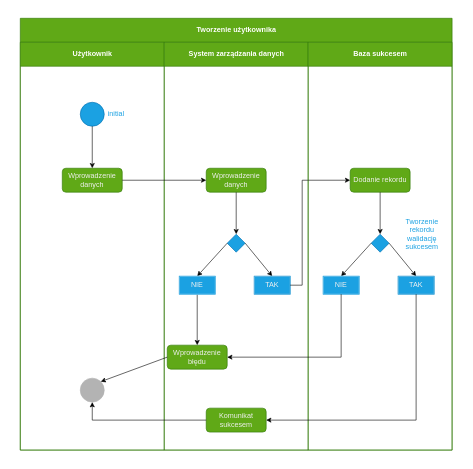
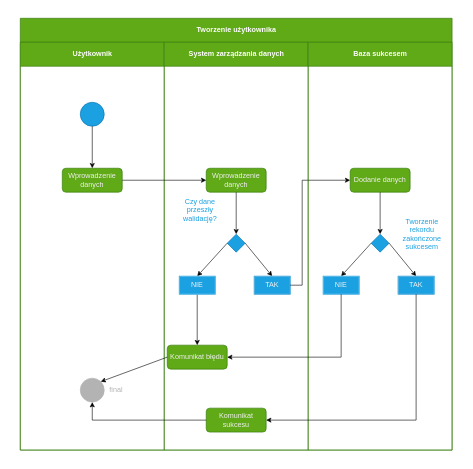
  <mxCell id="0" />
  <mxCell id="1" parent="0" />
  <mxCell id="2" value="Tworzenie użytkownika" style="swimlane;html=1;childLayout=stackLayout;resizeParent=1;resizeParentMax=0;startSize=40;fillColor=#60a917;strokeColor=#2D7600;fontColor=#ffffff;" parent="1" vertex="1"><mxGeometry x="33" y="30" width="720" height="720" as="geometry" /></mxCell>
  <mxCell id="3" value="Użytkownik" style="swimlane;html=1;startSize=40;fillColor=#60a917;strokeColor=#2D7600;fontColor=#ffffff;" parent="2" vertex="1"><mxGeometry y="40" width="240" height="680" as="geometry" /></mxCell>
  <mxCell id="4" value="" style="group" parent="3" vertex="1" connectable="0"><mxGeometry x="100" y="100" width="80" height="40" as="geometry" /></mxCell>
  <mxCell id="5" value="" style="ellipse;whiteSpace=wrap;html=1;aspect=fixed;fillColor=#1ba1e2;strokeColor=#006EAF;fontColor=#ffffff;" parent="4" vertex="1"><mxGeometry width="40" height="40" as="geometry" /></mxCell>
- <mxCell id="6" value="initial" style="text;html=1;align=center;verticalAlign=middle;whiteSpace=wrap;rounded=0;fontColor=#1BA1E2;" parent="4" vertex="1"><mxGeometry x="40" y="10" width="40" height="20" as="geometry" /></mxCell>
  <mxCell id="7" value="" style="group" parent="3" vertex="1" connectable="0"><mxGeometry x="70" y="210" width="100" height="40" as="geometry" /></mxCell>
  <mxCell id="8" value="" style="rounded=1;whiteSpace=wrap;html=1;fontColor=#ffffff;strokeColor=#2D7600;fillColor=#60a917;" parent="7" vertex="1"><mxGeometry width="100" height="40" as="geometry" /></mxCell>
  <mxCell id="9" value="Wprowadzenie danych" style="text;html=1;strokeColor=none;fillColor=none;align=center;verticalAlign=middle;whiteSpace=wrap;rounded=0;fontColor=#F0F0F0;" parent="7" vertex="1"><mxGeometry width="100" height="40" as="geometry" /></mxCell>
  <mxCell id="10" value="" style="endArrow=classic;html=1;fontColor=#F0F0F0;exitX=0.5;exitY=1;exitDx=0;exitDy=0;entryX=0.5;entryY=0;entryDx=0;entryDy=0;" parent="3" source="5" target="9" edge="1"><mxGeometry width="50" height="50" relative="1" as="geometry"><mxPoint x="170" y="100" as="sourcePoint" /><mxPoint x="220" y="50" as="targetPoint" /></mxGeometry></mxCell>
  <mxCell id="11" value="" style="group" parent="3" vertex="1" connectable="0"><mxGeometry x="100" y="560" width="80" height="40" as="geometry" /></mxCell>
  <mxCell id="12" value="" style="ellipse;whiteSpace=wrap;html=1;aspect=fixed;fontColor=#ffffff;fillColor=#B3B3B3;strokeColor=#B3B3B3;" parent="11" vertex="1"><mxGeometry width="40" height="40" as="geometry" /></mxCell>
+ <mxCell id="13" value="final" style="text;html=1;align=center;verticalAlign=middle;whiteSpace=wrap;rounded=0;fontColor=#B3B3B3;" parent="11" vertex="1"><mxGeometry x="40" y="10" width="40" height="20" as="geometry" /></mxCell>
  <mxCell id="14" value="System zarządzania danych" style="swimlane;html=1;startSize=40;fillColor=#60a917;strokeColor=#2D7600;fontColor=#ffffff;" parent="2" vertex="1"><mxGeometry x="240" y="40" width="240" height="680" as="geometry" /></mxCell>
  <mxCell id="15" value="" style="group" parent="14" vertex="1" connectable="0"><mxGeometry x="70" y="210" width="100" height="40" as="geometry" /></mxCell>
  <mxCell id="16" value="" style="rounded=1;whiteSpace=wrap;html=1;fontColor=#ffffff;strokeColor=#2D7600;fillColor=#60a917;" parent="15" vertex="1"><mxGeometry width="100" height="40" as="geometry" /></mxCell>
  <mxCell id="17" value="Wprowadzenie danych" style="text;html=1;strokeColor=none;fillColor=none;align=center;verticalAlign=middle;whiteSpace=wrap;rounded=0;fontColor=#F0F0F0;" parent="15" vertex="1"><mxGeometry width="100" height="40" as="geometry" /></mxCell>
  <mxCell id="18" value="" style="rhombus;whiteSpace=wrap;html=1;fontColor=#ffffff;strokeColor=#006EAF;fillColor=#1ba1e2;" parent="14" vertex="1"><mxGeometry x="105" y="320" width="30" height="30" as="geometry" /></mxCell>
  <mxCell id="19" style="edgeStyle=orthogonalEdgeStyle;rounded=0;orthogonalLoop=1;jettySize=auto;html=1;exitX=0.5;exitY=1;exitDx=0;exitDy=0;entryX=0.5;entryY=0;entryDx=0;entryDy=0;fontColor=#F0F0F0;" parent="14" source="17" target="18" edge="1"><mxGeometry relative="1" as="geometry" /></mxCell>
+ <mxCell id="20" value="Czy dane przeszły walidację?" style="text;html=1;strokeColor=none;fillColor=none;align=center;verticalAlign=middle;whiteSpace=wrap;rounded=0;fontColor=#1BA1E2;" parent="14" vertex="1"><mxGeometry x="20" y="250" width="80" height="60" as="geometry" /></mxCell>
  <mxCell id="21" value="" style="endArrow=classic;html=1;fontColor=#F0F0F0;exitX=0;exitY=0.5;exitDx=0;exitDy=0;entryX=0.5;entryY=0;entryDx=0;entryDy=0;" parent="14" source="18" target="32" edge="1"><mxGeometry width="50" height="50" relative="1" as="geometry"><mxPoint y="210" as="sourcePoint" /><mxPoint x="50" y="160" as="targetPoint" /></mxGeometry></mxCell>
  <mxCell id="22" value="" style="endArrow=classic;html=1;fontColor=#F0F0F0;exitX=1;exitY=0.5;exitDx=0;exitDy=0;entryX=0.5;entryY=0;entryDx=0;entryDy=0;" parent="14" source="18" target="35" edge="1"><mxGeometry width="50" height="50" relative="1" as="geometry"><mxPoint y="210" as="sourcePoint" /><mxPoint x="50" y="160" as="targetPoint" /></mxGeometry></mxCell>
  <mxCell id="23" value="" style="group" parent="14" vertex="1" connectable="0"><mxGeometry x="5" y="505" width="100" height="40" as="geometry" /></mxCell>
  <mxCell id="24" value="" style="rounded=1;whiteSpace=wrap;html=1;fontColor=#ffffff;strokeColor=#2D7600;fillColor=#60a917;" parent="23" vertex="1"><mxGeometry width="100" height="40" as="geometry" /></mxCell>
- <mxCell id="25" value="Wprowadzenie błędu" style="text;html=1;strokeColor=none;fillColor=none;align=center;verticalAlign=middle;whiteSpace=wrap;rounded=0;fontColor=#F0F0F0;" parent="23" vertex="1"><mxGeometry width="100" height="40" as="geometry" /></mxCell>
+ <mxCell id="25" value="Komunikat błędu" style="text;html=1;strokeColor=none;fillColor=none;align=center;verticalAlign=middle;whiteSpace=wrap;rounded=0;fontColor=#F0F0F0;" parent="23" vertex="1"><mxGeometry width="100" height="40" as="geometry" /></mxCell>
  <mxCell id="26" style="edgeStyle=orthogonalEdgeStyle;rounded=0;orthogonalLoop=1;jettySize=auto;html=1;exitX=0.5;exitY=1;exitDx=0;exitDy=0;entryX=0.5;entryY=0;entryDx=0;entryDy=0;fontColor=#F0F0F0;" parent="14" source="32" target="25" edge="1"><mxGeometry relative="1" as="geometry" /></mxCell>
  <mxCell id="27" value="" style="group" parent="14" vertex="1" connectable="0"><mxGeometry x="70" y="610" width="100" height="40" as="geometry" /></mxCell>
  <mxCell id="28" value="" style="rounded=1;whiteSpace=wrap;html=1;fontColor=#ffffff;strokeColor=#2D7600;fillColor=#60a917;" parent="27" vertex="1"><mxGeometry width="100" height="40" as="geometry" /></mxCell>
- <mxCell id="29" value="Komunikat sukcesem" style="text;html=1;strokeColor=none;fillColor=none;align=center;verticalAlign=middle;whiteSpace=wrap;rounded=0;fontColor=#F0F0F0;" parent="27" vertex="1"><mxGeometry width="100" height="40" as="geometry" /></mxCell>
+ <mxCell id="29" value="Komunikat sukcesu" style="text;html=1;strokeColor=none;fillColor=none;align=center;verticalAlign=middle;whiteSpace=wrap;rounded=0;fontColor=#F0F0F0;" parent="27" vertex="1"><mxGeometry width="100" height="40" as="geometry" /></mxCell>
  <mxCell id="30" value="" style="group;fillColor=#1ba1e2;fontColor=#ffffff;strokeColor=#1BA1E2;" parent="14" vertex="1" connectable="0"><mxGeometry x="25" y="390" width="60" height="30" as="geometry" /></mxCell>
  <mxCell id="31" value="" style="rounded=0;whiteSpace=wrap;html=1;fontColor=#1BA1E2;strokeColor=#f0f0f0;fillColor=none;" parent="30" vertex="1"><mxGeometry width="60" height="30" as="geometry" /></mxCell>
  <mxCell id="32" value="NIE" style="text;html=1;fillColor=none;align=center;verticalAlign=middle;whiteSpace=wrap;rounded=0;fontColor=#F0F0F0;strokeColor=#1BA1E2;" parent="30" vertex="1"><mxGeometry width="60" height="30" as="geometry" /></mxCell>
  <mxCell id="33" value="" style="group;fillColor=#1ba1e2;strokeColor=#006EAF;fontColor=#ffffff;" parent="14" vertex="1" connectable="0"><mxGeometry x="150" y="390" width="60" height="30" as="geometry" /></mxCell>
  <mxCell id="34" value="" style="rounded=0;whiteSpace=wrap;html=1;fontColor=#1BA1E2;strokeColor=#f0f0f0;fillColor=none;" parent="33" vertex="1"><mxGeometry width="60" height="30" as="geometry" /></mxCell>
  <mxCell id="35" value="TAK" style="text;html=1;fillColor=none;align=center;verticalAlign=middle;whiteSpace=wrap;rounded=0;fontColor=#F0F0F0;strokeColor=#1BA1E2;" parent="33" vertex="1"><mxGeometry width="60" height="30" as="geometry" /></mxCell>
  <mxCell id="36" style="edgeStyle=orthogonalEdgeStyle;rounded=0;orthogonalLoop=1;jettySize=auto;html=1;exitX=1;exitY=0.5;exitDx=0;exitDy=0;entryX=0;entryY=0.5;entryDx=0;entryDy=0;fontColor=#F0F0F0;" parent="2" source="9" target="17" edge="1"><mxGeometry relative="1" as="geometry" /></mxCell>
  <mxCell id="37" value="" style="endArrow=classic;html=1;fontColor=#B3B3B3;exitX=0;exitY=0.5;exitDx=0;exitDy=0;entryX=1;entryY=0;entryDx=0;entryDy=0;" parent="2" source="25" target="12" edge="1"><mxGeometry width="50" height="50" relative="1" as="geometry"><mxPoint x="440" y="590" as="sourcePoint" /><mxPoint x="490" y="540" as="targetPoint" /></mxGeometry></mxCell>
  <mxCell id="38" style="edgeStyle=orthogonalEdgeStyle;rounded=0;orthogonalLoop=1;jettySize=auto;html=1;exitX=1;exitY=0.5;exitDx=0;exitDy=0;entryX=0;entryY=0.5;entryDx=0;entryDy=0;fontColor=#B3B3B3;" parent="2" source="35" target="43" edge="1"><mxGeometry relative="1" as="geometry"><Array as="points"><mxPoint x="470" y="445" /><mxPoint x="470" y="270" /></Array></mxGeometry></mxCell>
  <mxCell id="39" style="edgeStyle=orthogonalEdgeStyle;rounded=0;orthogonalLoop=1;jettySize=auto;html=1;exitX=0;exitY=0.5;exitDx=0;exitDy=0;entryX=0.5;entryY=1;entryDx=0;entryDy=0;fontColor=#B3B3B3;" parent="2" source="29" target="12" edge="1"><mxGeometry relative="1" as="geometry" /></mxCell>
  <mxCell id="40" value="Baza sukcesem" style="swimlane;html=1;startSize=40;fillColor=#60a917;strokeColor=#2D7600;fontColor=#ffffff;" parent="2" vertex="1"><mxGeometry x="480" y="40" width="240" height="680" as="geometry"><mxRectangle x="240" y="20" width="30" height="460" as="alternateBounds" /></mxGeometry></mxCell>
  <mxCell id="41" value="" style="group" parent="40" vertex="1" connectable="0"><mxGeometry x="70" y="210" width="100" height="40" as="geometry" /></mxCell>
  <mxCell id="42" value="" style="rounded=1;whiteSpace=wrap;html=1;fontColor=#ffffff;strokeColor=#2D7600;fillColor=#60a917;" parent="41" vertex="1"><mxGeometry width="100" height="40" as="geometry" /></mxCell>
- <mxCell id="43" value="Dodanie rekordu" style="text;html=1;strokeColor=none;fillColor=none;align=center;verticalAlign=middle;whiteSpace=wrap;rounded=0;fontColor=#F0F0F0;" parent="41" vertex="1"><mxGeometry width="100" height="40" as="geometry" /></mxCell>
+ <mxCell id="43" value="Dodanie danych" style="text;html=1;strokeColor=none;fillColor=none;align=center;verticalAlign=middle;whiteSpace=wrap;rounded=0;fontColor=#F0F0F0;" parent="41" vertex="1"><mxGeometry width="100" height="40" as="geometry" /></mxCell>
  <mxCell id="44" value="" style="rhombus;whiteSpace=wrap;html=1;fontColor=#ffffff;strokeColor=#006EAF;fillColor=#1ba1e2;" vertex="1" parent="40"><mxGeometry x="105" y="320" width="30" height="30" as="geometry" /></mxCell>
  <mxCell id="45" style="edgeStyle=orthogonalEdgeStyle;rounded=0;orthogonalLoop=1;jettySize=auto;html=1;exitX=0.5;exitY=1;exitDx=0;exitDy=0;entryX=0.5;entryY=0;entryDx=0;entryDy=0;fontColor=#F0F0F0;" edge="1" parent="40" target="44" source="43"><mxGeometry relative="1" as="geometry"><mxPoint x="120" y="250" as="sourcePoint" /></mxGeometry></mxCell>
- <mxCell id="46" value="Tworzenie rekordu walidację sukcesem" style="text;html=1;strokeColor=none;fillColor=none;align=center;verticalAlign=middle;whiteSpace=wrap;rounded=0;fontColor=#1BA1E2;" vertex="1" parent="40"><mxGeometry x="150" y="290" width="80" height="60" as="geometry" /></mxCell>
+ <mxCell id="46" value="Tworzenie rekordu zakończone sukcesem" style="text;html=1;strokeColor=none;fillColor=none;align=center;verticalAlign=middle;whiteSpace=wrap;rounded=0;fontColor=#1BA1E2;" vertex="1" parent="40"><mxGeometry x="150" y="290" width="80" height="60" as="geometry" /></mxCell>
  <mxCell id="47" value="" style="endArrow=classic;html=1;fontColor=#F0F0F0;exitX=0;exitY=0.5;exitDx=0;exitDy=0;entryX=0.5;entryY=0;entryDx=0;entryDy=0;" edge="1" parent="40" source="44" target="51"><mxGeometry width="50" height="50" relative="1" as="geometry"><mxPoint x="-280" y="130" as="sourcePoint" /><mxPoint x="-230" y="80" as="targetPoint" /></mxGeometry></mxCell>
  <mxCell id="48" value="" style="endArrow=classic;html=1;fontColor=#F0F0F0;exitX=1;exitY=0.5;exitDx=0;exitDy=0;entryX=0.5;entryY=0;entryDx=0;entryDy=0;" edge="1" parent="40" source="44" target="54"><mxGeometry width="50" height="50" relative="1" as="geometry"><mxPoint x="-280" y="130" as="sourcePoint" /><mxPoint x="-230" y="80" as="targetPoint" /></mxGeometry></mxCell>
  <mxCell id="49" value="" style="group;fillColor=#1ba1e2;fontColor=#ffffff;strokeColor=#1BA1E2;" vertex="1" connectable="0" parent="40"><mxGeometry x="25" y="390" width="60" height="30" as="geometry" /></mxCell>
  <mxCell id="50" value="" style="rounded=0;whiteSpace=wrap;html=1;fontColor=#1BA1E2;strokeColor=#f0f0f0;fillColor=none;" vertex="1" parent="49"><mxGeometry width="60" height="30" as="geometry" /></mxCell>
  <mxCell id="51" value="NIE" style="text;html=1;fillColor=none;align=center;verticalAlign=middle;whiteSpace=wrap;rounded=0;fontColor=#F0F0F0;strokeColor=#1BA1E2;" vertex="1" parent="49"><mxGeometry width="60" height="30" as="geometry" /></mxCell>
  <mxCell id="52" value="" style="group;fillColor=#1ba1e2;strokeColor=#006EAF;fontColor=#ffffff;" vertex="1" connectable="0" parent="40"><mxGeometry x="150" y="390" width="60" height="30" as="geometry" /></mxCell>
  <mxCell id="53" value="" style="rounded=0;whiteSpace=wrap;html=1;fontColor=#1BA1E2;strokeColor=#f0f0f0;fillColor=none;" vertex="1" parent="52"><mxGeometry width="60" height="30" as="geometry" /></mxCell>
  <mxCell id="54" value="TAK" style="text;html=1;fillColor=none;align=center;verticalAlign=middle;whiteSpace=wrap;rounded=0;fontColor=#F0F0F0;strokeColor=#1BA1E2;" vertex="1" parent="52"><mxGeometry width="60" height="30" as="geometry" /></mxCell>
  <mxCell id="55" style="edgeStyle=orthogonalEdgeStyle;rounded=0;orthogonalLoop=1;jettySize=auto;html=1;exitX=0.5;exitY=1;exitDx=0;exitDy=0;entryX=1;entryY=0.5;entryDx=0;entryDy=0;" edge="1" parent="2" source="51" target="25"><mxGeometry relative="1" as="geometry" /></mxCell>
  <mxCell id="56" style="edgeStyle=orthogonalEdgeStyle;rounded=0;orthogonalLoop=1;jettySize=auto;html=1;exitX=0.5;exitY=1;exitDx=0;exitDy=0;entryX=1;entryY=0.5;entryDx=0;entryDy=0;" edge="1" parent="2" source="54" target="29"><mxGeometry relative="1" as="geometry" /></mxCell>
  <mxCell id="57" value="" style="rounded=0;whiteSpace=wrap;html=1;fontColor=#B3B3B3;fillColor=none;strokeColor=none;" parent="1" vertex="1"><mxGeometry x="20" y="20" width="746" height="740" as="geometry" /></mxCell>
